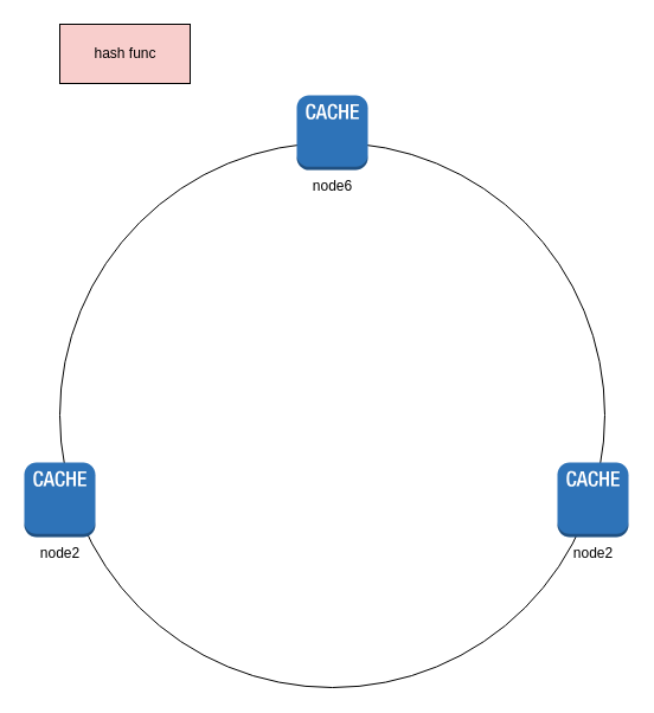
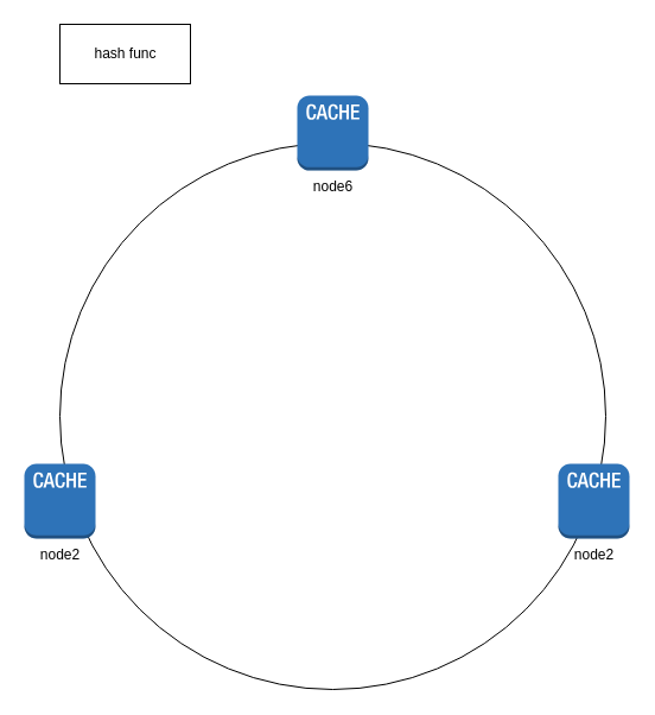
  <mxCell id="0" />
  <mxCell id="1" parent="0" />
  <mxCell id="2" value="" style="ellipse;whiteSpace=wrap;html=1;aspect=fixed;" vertex="1" parent="1"><mxGeometry x="50" y="120" width="460" height="460" as="geometry" /></mxCell>
  <mxCell id="3" value="node6&lt;br&gt;" style="outlineConnect=0;dashed=0;verticalLabelPosition=bottom;verticalAlign=top;align=center;html=1;shape=mxgraph.aws3.cache_node;fillColor=#2E73B8;gradientColor=none;" vertex="1" parent="1"><mxGeometry x="250" y="80" width="60" height="63" as="geometry" /></mxCell>
  <mxCell id="4" value="node2&lt;br&gt;" style="outlineConnect=0;dashed=0;verticalLabelPosition=bottom;verticalAlign=top;align=center;html=1;shape=mxgraph.aws3.cache_node;fillColor=#2E73B8;gradientColor=none;" vertex="1" parent="1"><mxGeometry x="470" y="390" width="60" height="63" as="geometry" /></mxCell>
  <mxCell id="5" value="node2&lt;br&gt;" style="outlineConnect=0;dashed=0;verticalLabelPosition=bottom;verticalAlign=top;align=center;html=1;shape=mxgraph.aws3.cache_node;fillColor=#2E73B8;gradientColor=none;" vertex="1" parent="1"><mxGeometry x="20" y="390" width="60" height="63" as="geometry" /></mxCell>
- <mxCell id="6" value="hash func" style="html=1;fillColor=#f8cecc;" vertex="1" parent="1"><mxGeometry x="50" y="20" width="110" height="50" as="geometry" /></mxCell>
+ <mxCell id="6" value="hash func" style="html=1;" vertex="1" parent="1"><mxGeometry x="50" y="20" width="110" height="50" as="geometry" /></mxCell>
